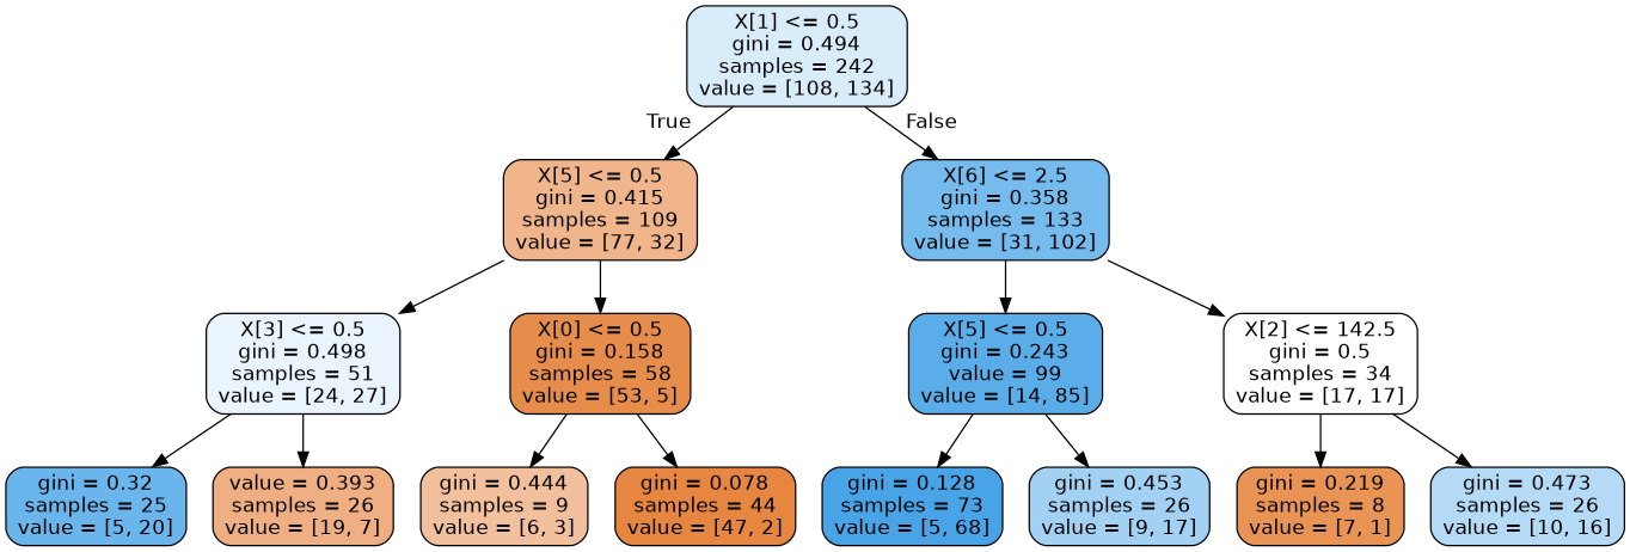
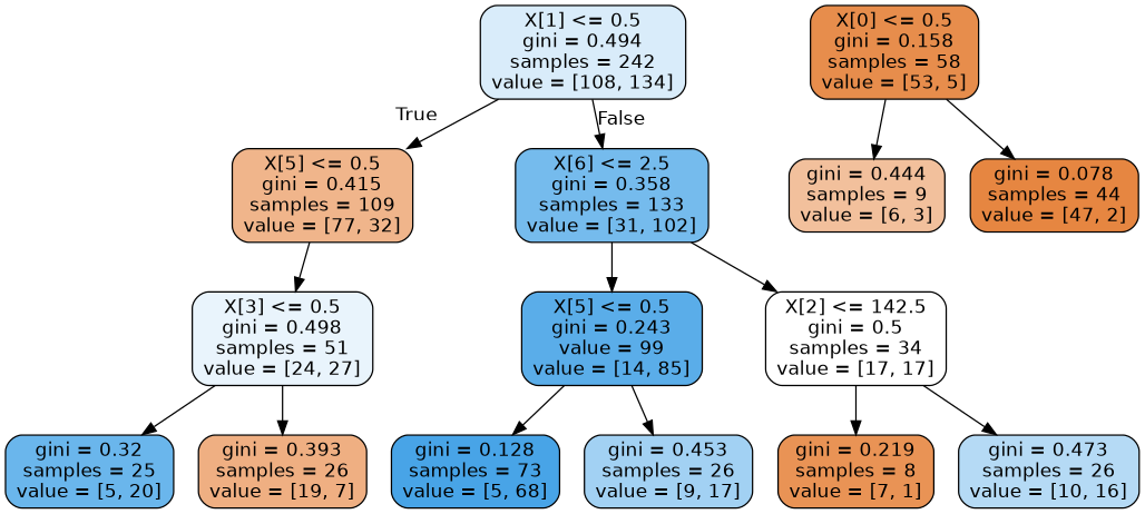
  digraph {
    node [color=black fontname=helvetica shape=box style="filled, rounded"]
    edge [fontname=helvetica]
    n1 [fillcolor="#d9ecfa" label="X[1] <= 0.5\ngini = 0.494\nsamples = 242\nvalue = [108, 134]"]
    n2 [fillcolor="#f0b58b" label="X[5] <= 0.5\ngini = 0.415\nsamples = 109\nvalue = [77, 32]"]
    n3 [fillcolor="#75bbed" label="X[6] <= 2.5\ngini = 0.358\nsamples = 133\nvalue = [31, 102]"]
    n4 [fillcolor="#e9f4fc" label="X[3] <= 0.5\ngini = 0.498\nsamples = 51\nvalue = [24, 27]"]
    n5 [fillcolor="#e78d4c" label="X[0] <= 0.5\ngini = 0.158\nsamples = 58\nvalue = [53, 5]"]
    n6 [fillcolor="#5aade9" label="X[5] <= 0.5\ngini = 0.243\nvalue = 99\nvalue = [14, 85]"]
    n7 [fillcolor="#ffffff" label="X[2] <= 142.5\ngini = 0.5\nsamples = 34\nvalue = [17, 17]"]
    n8 [fillcolor="#6ab6ec" label="gini = 0.32\nsamples = 25\nvalue = [5, 20]"]
-   n9 [fillcolor="#efaf82" label="value = 0.393\nsamples = 26\nvalue = [19, 7]"]
+   n9 [fillcolor="#efaf82" label="gini = 0.393\nsamples = 26\nvalue = [19, 7]"]
    n10 [fillcolor="#f2c09c" label="gini = 0.444\nsamples = 9\nvalue = [6, 3]"]
    n11 [fillcolor="#e68641" label="gini = 0.078\nsamples = 44\nvalue = [47, 2]"]
    n12 [fillcolor="#48a4e7" label="gini = 0.128\nsamples = 73\nvalue = [5, 68]"]
    n13 [fillcolor="#a2d1f3" label="gini = 0.453\nsamples = 26\nvalue = [9, 17]"]
    n14 [fillcolor="#e99355" label="gini = 0.219\nsamples = 8\nvalue = [7, 1]"]
    n15 [fillcolor="#b5daf5" label="gini = 0.473\nsamples = 26\nvalue = [10, 16]"]
    n1 -> n2 [headlabel=True labelangle=45 labeldistance=2.5]
    n1 -> n3 [headlabel=False labelangle=-45 labeldistance=2.5]
    n2 -> n4
-   n2 -> n5
    n3 -> n6
    n3 -> n7
    n4 -> n8
    n4 -> n9
    n5 -> n10
    n5 -> n11
    n6 -> n12
    n6 -> n13
    n7 -> n14
    n7 -> n15
  }
